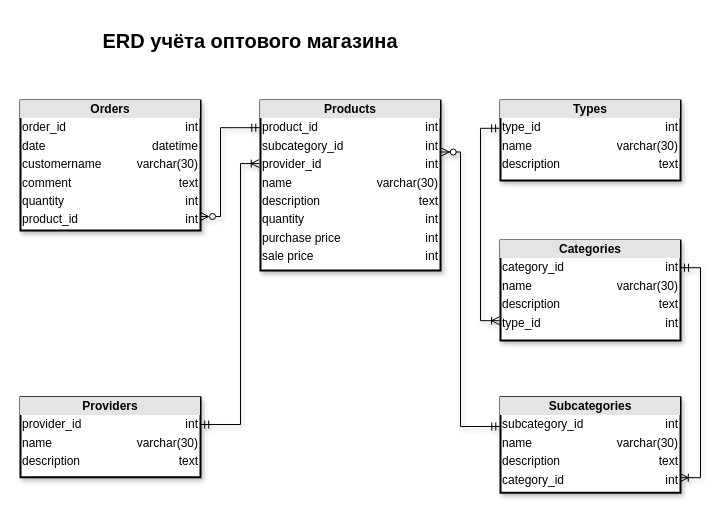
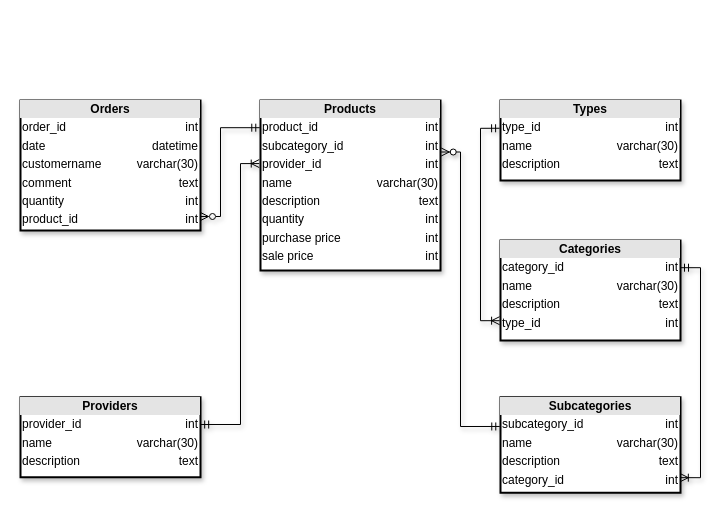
  <mxCell id="0" />
  <mxCell id="1" parent="0" />
  <mxCell id="2" value="&lt;div style=&quot;text-align: center; box-sizing: border-box; width: 100%; background: rgb(228, 228, 228); padding: 2px;&quot;&gt;&lt;b&gt;Products&lt;/b&gt;&lt;/div&gt;&lt;table style=&quot;width:100%;font-size:1em;&quot; cellpadding=&quot;2&quot; cellspacing=&quot;0&quot;&gt;&lt;tbody&gt;&lt;tr&gt;&lt;td&gt;product_id&lt;/td&gt;&lt;td style=&quot;text-align: right;&quot;&gt;int&lt;/td&gt;&lt;/tr&gt;&lt;tr&gt;&lt;td&gt;subcategory_id&lt;/td&gt;&lt;td style=&quot;text-align: right;&quot;&gt;int&lt;/td&gt;&lt;/tr&gt;&lt;tr&gt;&lt;td&gt;provider_id&lt;/td&gt;&lt;td style=&quot;text-align: right;&quot;&gt;int&lt;/td&gt;&lt;/tr&gt;&lt;tr&gt;&lt;td&gt;name&lt;/td&gt;&lt;td style=&quot;text-align: right;&quot;&gt;varchar(30)&lt;/td&gt;&lt;/tr&gt;&lt;tr&gt;&lt;td&gt;description&lt;br&gt;&lt;/td&gt;&lt;td style=&quot;text-align: right;&quot;&gt;text&lt;/td&gt;&lt;/tr&gt;&lt;tr&gt;&lt;td&gt;quantity&lt;br&gt;&lt;/td&gt;&lt;td style=&quot;text-align: right;&quot;&gt;int&lt;/td&gt;&lt;/tr&gt;&lt;tr&gt;&lt;td&gt;purchase price&lt;br&gt;&lt;/td&gt;&lt;td style=&quot;text-align: right;&quot;&gt;int&lt;/td&gt;&lt;/tr&gt;&lt;tr&gt;&lt;td&gt;sale price&lt;br&gt;&lt;/td&gt;&lt;td style=&quot;text-align: right;&quot;&gt;int&lt;/td&gt;&lt;/tr&gt;&lt;/tbody&gt;&lt;/table&gt;" style="verticalAlign=top;align=left;overflow=fill;html=1;strokeWidth=2;shadow=1;enumerate=0;comic=0;arcSize=12;" parent="1" vertex="1"><mxGeometry x="260" y="100" width="180" height="170" as="geometry" /></mxCell>
  <mxCell id="3" value="&lt;div style=&quot;text-align: center; box-sizing: border-box; width: 100%; background: rgb(228, 228, 228); padding: 2px;&quot;&gt;&lt;b&gt;Categories&lt;/b&gt;&lt;/div&gt;&lt;table style=&quot;width:100%;font-size:1em;&quot; cellpadding=&quot;2&quot; cellspacing=&quot;0&quot;&gt;&lt;tbody&gt;&lt;tr&gt;&lt;td&gt;category_id&lt;/td&gt;&lt;td style=&quot;text-align: right;&quot;&gt;int&lt;/td&gt;&lt;/tr&gt;&lt;tr&gt;&lt;td&gt;name&lt;/td&gt;&lt;td style=&quot;text-align: right;&quot;&gt;varchar(30)&lt;/td&gt;&lt;/tr&gt;&lt;tr&gt;&lt;td&gt;description&lt;br&gt;&lt;/td&gt;&lt;td style=&quot;text-align: right;&quot;&gt;text&lt;/td&gt;&lt;/tr&gt;&lt;tr&gt;&lt;td&gt;type_id&lt;/td&gt;&lt;td style=&quot;text-align: right;&quot;&gt;int&lt;/td&gt;&lt;/tr&gt;&lt;/tbody&gt;&lt;/table&gt;" style="verticalAlign=top;align=left;overflow=fill;html=1;strokeWidth=2;shadow=1;enumerate=0;comic=0;arcSize=12;" parent="1" vertex="1"><mxGeometry x="500" y="240" width="180" height="100" as="geometry" /></mxCell>
  <mxCell id="4" value="&lt;div style=&quot;text-align: center; box-sizing: border-box; width: 100%; background: rgb(228, 228, 228); padding: 2px;&quot;&gt;&lt;b&gt;Types&lt;/b&gt;&lt;/div&gt;&lt;table style=&quot;width:100%;font-size:1em;&quot; cellpadding=&quot;2&quot; cellspacing=&quot;0&quot;&gt;&lt;tbody&gt;&lt;tr&gt;&lt;td&gt;type_id&lt;/td&gt;&lt;td style=&quot;text-align: right;&quot;&gt;int&lt;/td&gt;&lt;/tr&gt;&lt;tr&gt;&lt;td&gt;name&lt;/td&gt;&lt;td style=&quot;text-align: right;&quot;&gt;varchar(30)&lt;/td&gt;&lt;/tr&gt;&lt;tr&gt;&lt;td&gt;description&lt;br&gt;&lt;/td&gt;&lt;td style=&quot;text-align: right;&quot;&gt;text&lt;/td&gt;&lt;/tr&gt;&lt;/tbody&gt;&lt;/table&gt;" style="verticalAlign=top;align=left;overflow=fill;html=1;strokeWidth=2;shadow=1;enumerate=0;comic=0;arcSize=12;" parent="1" vertex="1"><mxGeometry x="500" y="100" width="180" height="80" as="geometry" /></mxCell>
  <mxCell id="5" value="&lt;div style=&quot;text-align: center; box-sizing: border-box; width: 100%; background: rgb(228, 228, 228); padding: 2px;&quot;&gt;&lt;b&gt;Subcategories&lt;/b&gt;&lt;/div&gt;&lt;table style=&quot;width:100%;font-size:1em;&quot; cellpadding=&quot;2&quot; cellspacing=&quot;0&quot;&gt;&lt;tbody&gt;&lt;tr&gt;&lt;td&gt;subcategory_id&lt;/td&gt;&lt;td style=&quot;text-align: right;&quot;&gt;int&lt;/td&gt;&lt;/tr&gt;&lt;tr&gt;&lt;td&gt;name&lt;/td&gt;&lt;td style=&quot;text-align: right;&quot;&gt;varchar(30)&lt;/td&gt;&lt;/tr&gt;&lt;tr&gt;&lt;td&gt;description&lt;br&gt;&lt;/td&gt;&lt;td style=&quot;text-align: right;&quot;&gt;text&lt;/td&gt;&lt;/tr&gt;&lt;tr&gt;&lt;td&gt;category_id&lt;/td&gt;&lt;td style=&quot;text-align: right;&quot;&gt;int&lt;/td&gt;&lt;/tr&gt;&lt;/tbody&gt;&lt;/table&gt;" style="verticalAlign=top;align=left;overflow=fill;html=1;strokeWidth=2;shadow=1;enumerate=0;comic=0;arcSize=12;" parent="1" vertex="1"><mxGeometry x="500" y="396.75" width="180" height="95.5" as="geometry" /></mxCell>
  <mxCell id="6" value="&lt;div style=&quot;text-align: center; box-sizing: border-box; width: 100%; background: rgb(228, 228, 228); padding: 2px;&quot;&gt;&lt;b&gt;Providers&lt;/b&gt;&lt;/div&gt;&lt;table style=&quot;width:100%;font-size:1em;&quot; cellpadding=&quot;2&quot; cellspacing=&quot;0&quot;&gt;&lt;tbody&gt;&lt;tr&gt;&lt;td&gt;provider_id&lt;/td&gt;&lt;td style=&quot;text-align: right;&quot;&gt;int&lt;/td&gt;&lt;/tr&gt;&lt;tr&gt;&lt;td&gt;name&lt;/td&gt;&lt;td style=&quot;text-align: right;&quot;&gt;varchar(30)&lt;/td&gt;&lt;/tr&gt;&lt;tr&gt;&lt;td&gt;description&lt;br&gt;&lt;/td&gt;&lt;td style=&quot;text-align: right;&quot;&gt;text&lt;/td&gt;&lt;/tr&gt;&lt;/tbody&gt;&lt;/table&gt;" style="verticalAlign=top;align=left;overflow=fill;html=1;strokeWidth=2;shadow=1;enumerate=0;comic=0;arcSize=12;" parent="1" vertex="1"><mxGeometry x="20" y="396.75" width="180" height="80" as="geometry" /></mxCell>
  <mxCell id="7" value="&lt;div style=&quot;text-align: center; box-sizing: border-box; width: 100%; background: rgb(228, 228, 228); padding: 2px;&quot;&gt;&lt;b&gt;Orders&lt;/b&gt;&lt;/div&gt;&lt;table style=&quot;width:100%;font-size:1em;&quot; cellpadding=&quot;2&quot; cellspacing=&quot;0&quot;&gt;&lt;tbody&gt;&lt;tr&gt;&lt;td&gt;order_id&lt;/td&gt;&lt;td style=&quot;text-align: right;&quot;&gt;int&lt;/td&gt;&lt;/tr&gt;&lt;tr&gt;&lt;td&gt;date&lt;/td&gt;&lt;td style=&quot;text-align: right;&quot;&gt;datetime&lt;/td&gt;&lt;/tr&gt;&lt;tr&gt;&lt;td&gt;customername&lt;/td&gt;&lt;td style=&quot;text-align: right;&quot;&gt;varchar(30)&lt;/td&gt;&lt;/tr&gt;&lt;tr&gt;&lt;td&gt;comment&lt;br&gt;&lt;/td&gt;&lt;td style=&quot;text-align: right;&quot;&gt;text&lt;/td&gt;&lt;/tr&gt;&lt;tr&gt;&lt;td&gt;quantity&lt;br&gt;&lt;/td&gt;&lt;td style=&quot;text-align: right;&quot;&gt;int&lt;/td&gt;&lt;/tr&gt;&lt;tr&gt;&lt;td&gt;product_id&lt;/td&gt;&lt;td style=&quot;text-align: right;&quot;&gt;int&lt;/td&gt;&lt;/tr&gt;&lt;/tbody&gt;&lt;/table&gt;" style="verticalAlign=top;align=left;overflow=fill;html=1;strokeWidth=2;shadow=1;enumerate=0;comic=0;arcSize=12;" parent="1" vertex="1"><mxGeometry x="20" y="100" width="180" height="130" as="geometry" /></mxCell>
  <mxCell id="8" value="" style="edgeStyle=orthogonalEdgeStyle;fontSize=12;html=1;endArrow=ERzeroToMany;startArrow=ERmandOne;rounded=0;entryX=1.004;entryY=0.303;entryDx=0;entryDy=0;entryPerimeter=0;exitX=-0.004;exitY=0.306;exitDx=0;exitDy=0;exitPerimeter=0;shadow=1;enumerate=0;comic=0;arcSize=12;" parent="1" source="5" target="2" edge="1"><mxGeometry width="100" height="100" relative="1" as="geometry"><mxPoint x="500" y="470" as="sourcePoint" /><mxPoint x="440" y="250" as="targetPoint" /><Array as="points"><mxPoint x="460" y="426" /><mxPoint x="460" y="152" /></Array></mxGeometry></mxCell>
  <mxCell id="9" value="" style="edgeStyle=orthogonalEdgeStyle;fontSize=12;html=1;endArrow=ERoneToMany;startArrow=ERmandOne;rounded=0;exitX=1;exitY=0.272;exitDx=0;exitDy=0;entryX=0.999;entryY=0.842;entryDx=0;entryDy=0;entryPerimeter=0;exitPerimeter=0;shadow=1;enumerate=0;comic=0;arcSize=12;" parent="1" source="3" target="5" edge="1"><mxGeometry width="100" height="100" relative="1" as="geometry"><mxPoint x="510" y="400" as="sourcePoint" /><mxPoint x="610" y="300" as="targetPoint" /><Array as="points"><mxPoint x="700" y="267" /><mxPoint x="700" y="477" /></Array></mxGeometry></mxCell>
  <mxCell id="10" value="" style="edgeStyle=orthogonalEdgeStyle;fontSize=12;html=1;endArrow=ERoneToMany;startArrow=ERmandOne;rounded=0;exitX=-0.005;exitY=0.347;exitDx=0;exitDy=0;entryX=-0.005;entryY=0.802;entryDx=0;entryDy=0;entryPerimeter=0;exitPerimeter=0;shadow=1;enumerate=0;comic=0;arcSize=12;" parent="1" source="4" target="3" edge="1"><mxGeometry width="100" height="100" relative="1" as="geometry"><mxPoint x="370" y="340" as="sourcePoint" /><mxPoint x="369.82" y="577.711" as="targetPoint" /><Array as="points"><mxPoint x="480" y="128" /><mxPoint x="480" y="320" /></Array></mxGeometry></mxCell>
  <mxCell id="11" value="" style="edgeStyle=orthogonalEdgeStyle;fontSize=12;html=1;endArrow=ERoneToMany;startArrow=ERmandOne;rounded=0;exitX=1.001;exitY=0.341;exitDx=0;exitDy=0;exitPerimeter=0;entryX=-0.007;entryY=0.371;entryDx=0;entryDy=0;entryPerimeter=0;endFill=0;shadow=1;enumerate=0;comic=0;arcSize=12;" parent="1" source="6" target="2" edge="1"><mxGeometry width="100" height="100" relative="1" as="geometry"><mxPoint x="290" y="330" as="sourcePoint" /><mxPoint x="390" y="230" as="targetPoint" /><Array as="points"><mxPoint x="240" y="424" /><mxPoint x="240" y="163" /></Array></mxGeometry></mxCell>
  <mxCell id="12" value="" style="edgeStyle=orthogonalEdgeStyle;fontSize=12;html=1;endArrow=ERmandOne;endFill=0;rounded=0;entryX=-0.004;entryY=0.16;entryDx=0;entryDy=0;entryPerimeter=0;startArrow=ERzeroToMany;startFill=0;shadow=1;enumerate=0;comic=0;arcSize=12;" parent="1" target="2" edge="1"><mxGeometry width="100" height="100" relative="1" as="geometry"><mxPoint x="200" y="216" as="sourcePoint" /><mxPoint x="390" y="230" as="targetPoint" /><Array as="points"><mxPoint x="220" y="216" /><mxPoint x="220" y="127" /></Array></mxGeometry></mxCell>
- <mxCell id="13" value="&lt;b&gt;&lt;font style=&quot;font-size: 20px;&quot;&gt;ERD учёта оптового магазина&lt;/font&gt;&lt;/b&gt;" style="text;html=1;strokeColor=none;fillColor=none;align=center;verticalAlign=middle;whiteSpace=wrap;rounded=0;shadow=1;" parent="1" vertex="1"><mxGeometry x="60" y="20" width="380" height="40" as="geometry" /></mxCell>
